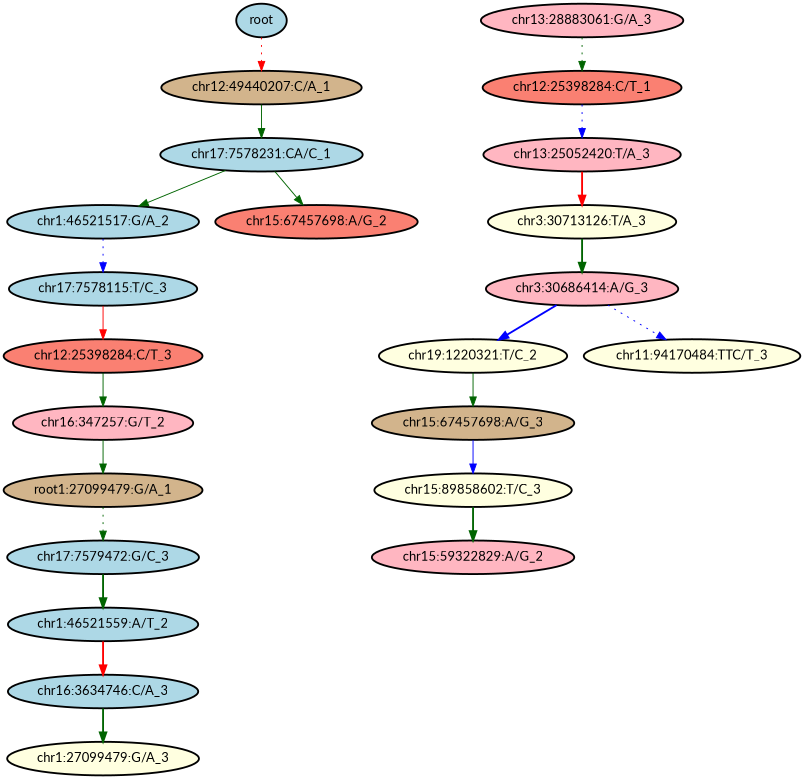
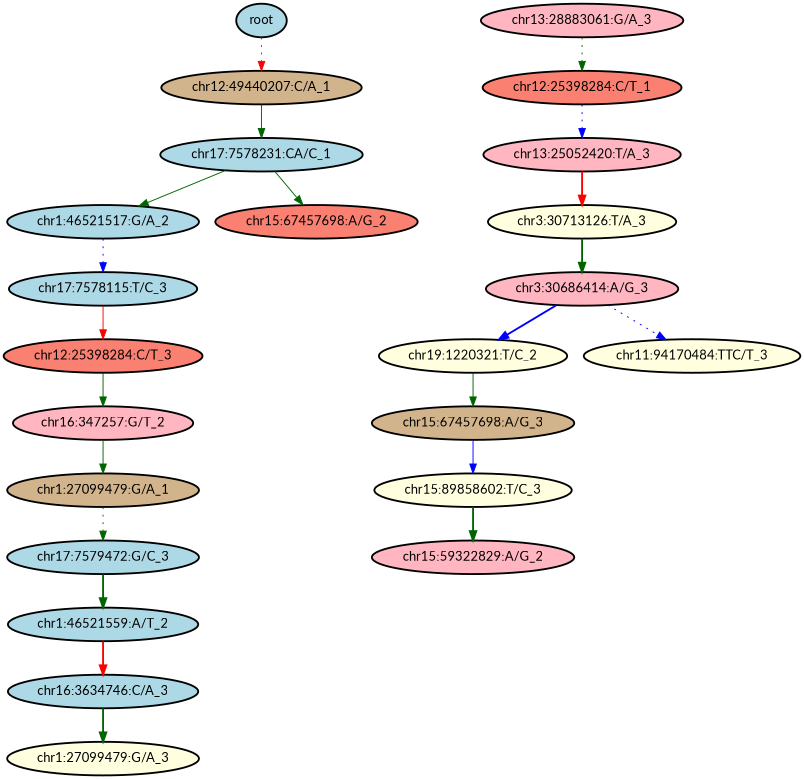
  digraph {
    fontname=Lato
    rankdir=TB
    node [fillcolor=lightblue fontname=Lato style="bold,filled"]
    edge [color=darkgreen fontname=Lato style=solid]
    n1 [label=root]
    n2 [fillcolor=tan label="chr12:49440207:C/A_1"]
    n3 [label="chr17:7578231:CA/C_1"]
    n4 [label="chr1:46521517:G/A_2"]
    n5 [fillcolor=salmon label="chr15:67457698:A/G_2"]
    n6 [label="chr17:7578115:T/C_3"]
    n7 [fillcolor=salmon label="chr12:25398284:C/T_3"]
    n8 [fillcolor=lightpink label="chr16:347257:G/T_2"]
-   n9 [fillcolor=tan label="root1:27099479:G/A_1"]
+   n9 [fillcolor=tan label="chr1:27099479:G/A_1"]
    n10 [label="chr17:7579472:G/C_3"]
    n11 [label="chr1:46521559:A/T_2"]
    n12 [label="chr16:3634746:C/A_3"]
    n13 [fillcolor=lightyellow label="chr1:27099479:G/A_3"]
    n14 [fillcolor=lightpink label="chr13:28883061:G/A_3"]
    n15 [fillcolor=salmon label="chr12:25398284:C/T_1"]
    n16 [fillcolor=lightpink label="chr13:25052420:T/A_3"]
    n17 [fillcolor=lightyellow label="chr3:30713126:T/A_3"]
    n18 [fillcolor=lightpink label="chr3:30686414:A/G_3"]
    n19 [fillcolor=lightyellow label="chr19:1220321:T/C_2"]
    n20 [fillcolor=lightyellow label="chr11:94170484:TTC/T_3"]
    n21 [fillcolor=tan label="chr15:67457698:A/G_3"]
    n22 [fillcolor=lightyellow label="chr15:89858602:T/C_3"]
    n23 [fillcolor=lightpink label="chr15:59322829:A/G_2"]
    n1 -> n2 [color=red style=dotted]
    n2 -> n3
    n3 -> n4
    n3 -> n5
    n4 -> n6 [color=blue style=dotted]
    n6 -> n7 [color=red]
    n7 -> n8
    n8 -> n9
    n9 -> n10 [style=dotted]
    n10 -> n11 [style=bold]
    n11 -> n12 [color=red style=bold]
    n12 -> n13 [style=bold]
    n14 -> n15 [style=dotted]
    n15 -> n16 [color=blue style=dotted]
    n16 -> n17 [color=red style=bold]
    n17 -> n18 [style=bold]
    n18 -> n19 [color=blue style=bold]
    n18 -> n20 [color=blue style=dotted]
    n19 -> n21
    n21 -> n22 [color=blue]
    n22 -> n23 [style=bold]
  }
